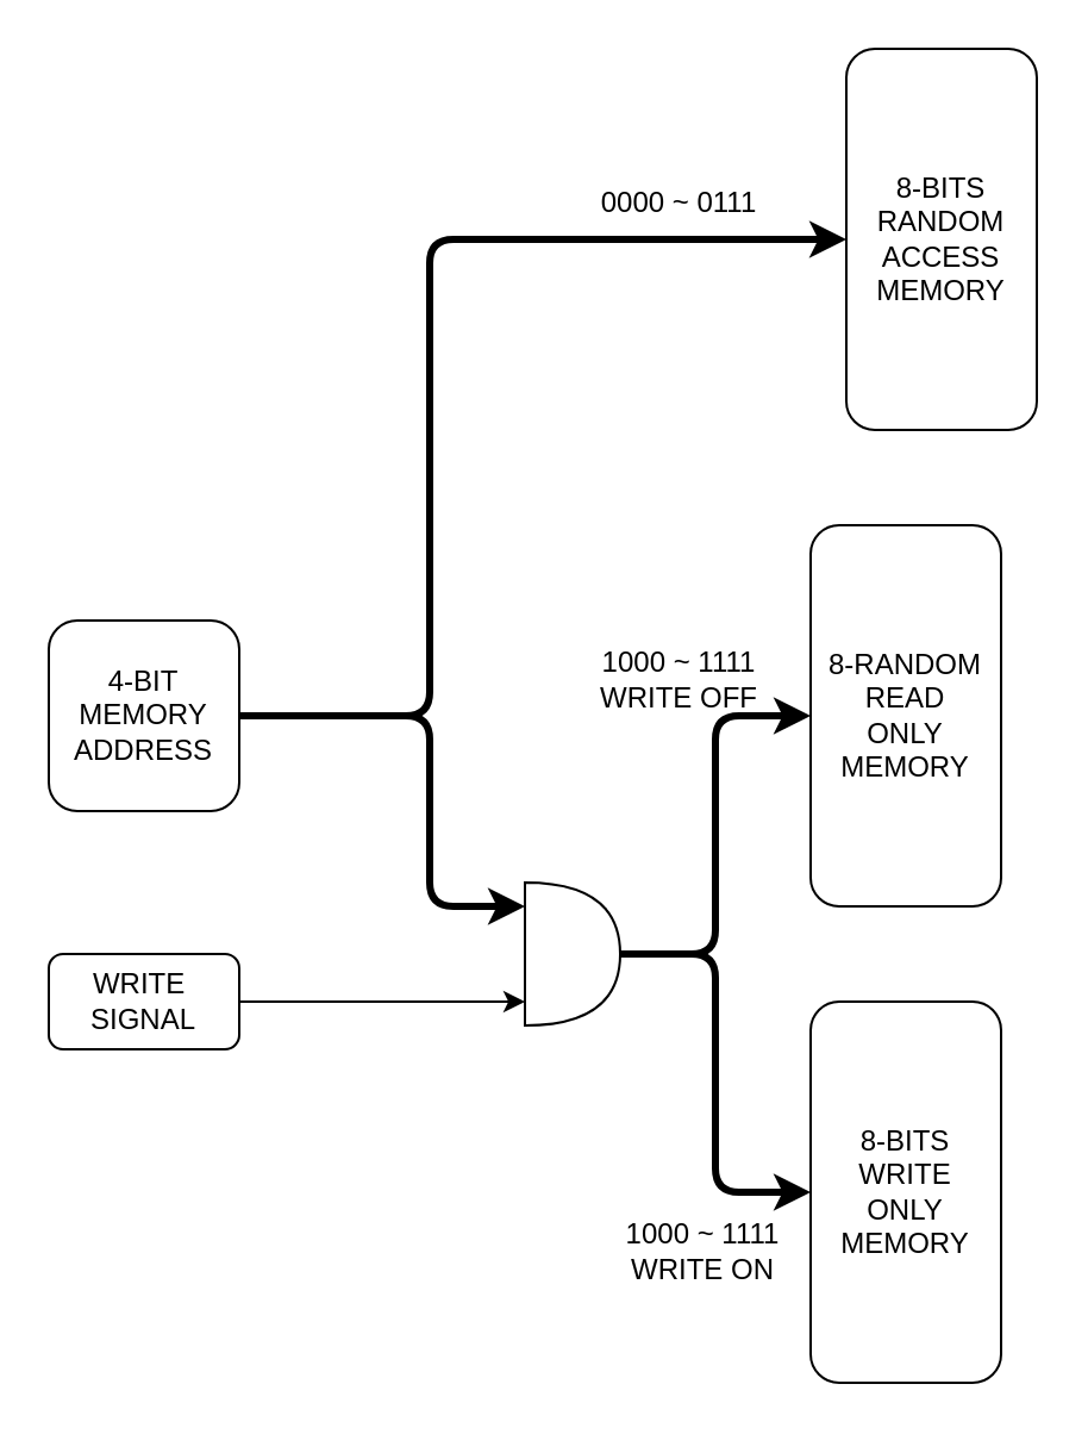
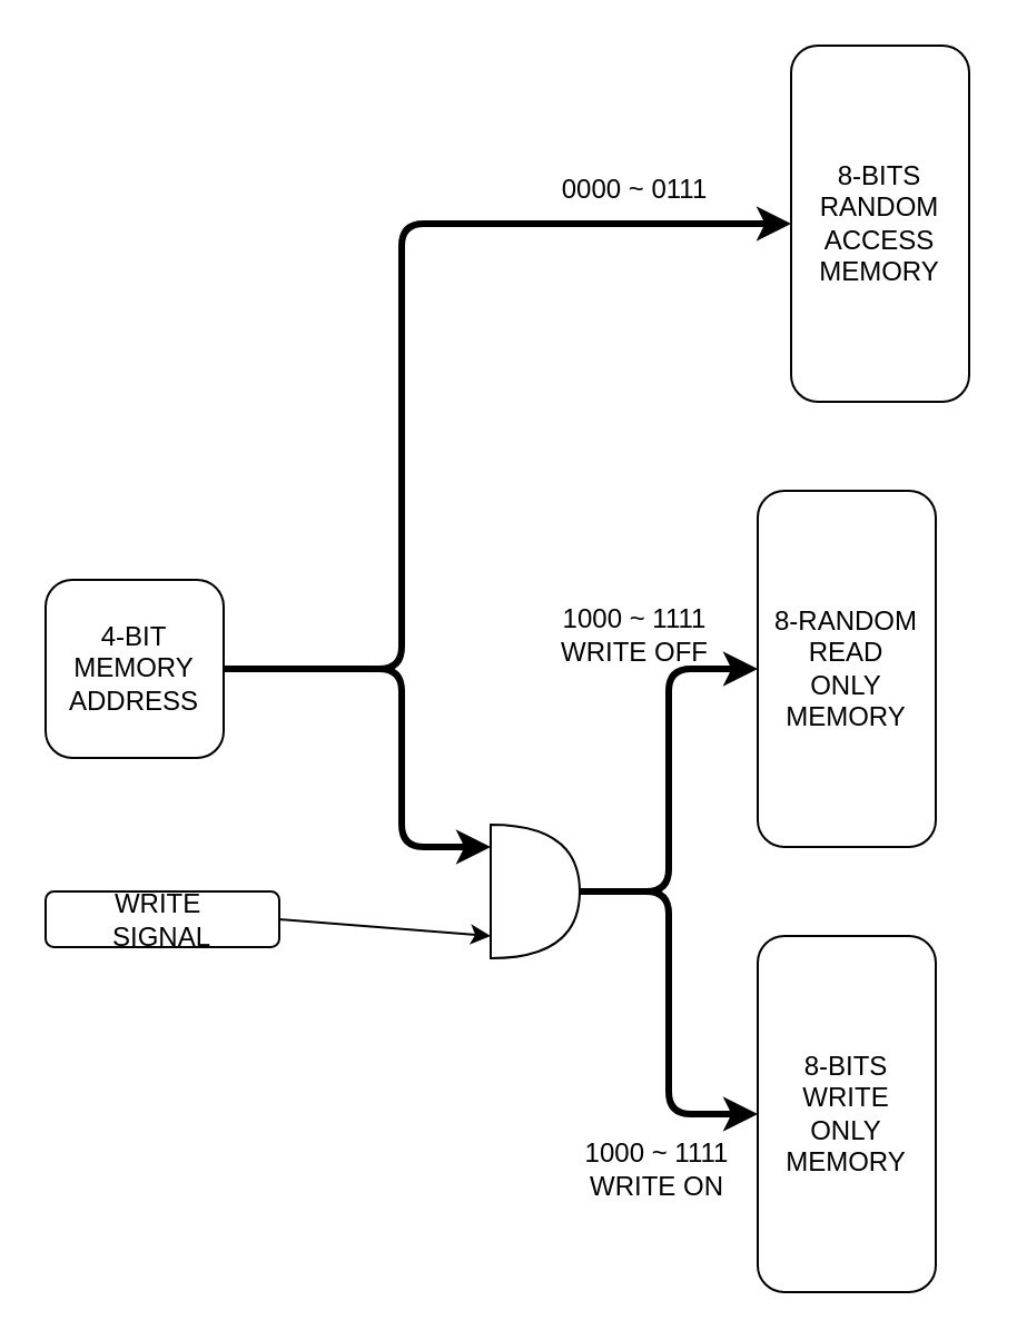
  <mxCell id="0" />
  <mxCell id="1" parent="0" />
  <mxCell id="2" value="4-BIT&lt;br&gt;MEMORY&lt;br&gt;ADDRESS" style="rounded=1;whiteSpace=wrap;html=1;" vertex="1" parent="1"><mxGeometry x="20" y="260" width="80" height="80" as="geometry" /></mxCell>
- <mxCell id="3" value="WRITE&amp;nbsp;&lt;br&gt;SIGNAL" style="rounded=1;whiteSpace=wrap;html=1;" vertex="1" parent="1"><mxGeometry x="20" y="400" width="80" height="40" as="geometry" /></mxCell>
+ <mxCell id="3" value="WRITE&amp;nbsp;&lt;br&gt;SIGNAL" style="rounded=1;whiteSpace=wrap;html=1;" vertex="1" parent="1"><mxGeometry x="20" y="400" width="105" height="25" as="geometry" /></mxCell>
  <mxCell id="4" value="8-BITS&lt;br&gt;RANDOM&lt;br&gt;ACCESS&lt;br&gt;MEMORY" style="rounded=1;whiteSpace=wrap;html=1;" vertex="1" parent="1"><mxGeometry x="355" y="20" width="80" height="160" as="geometry" /></mxCell>
  <mxCell id="5" value="8-RANDOM&lt;br&gt;READ&lt;br&gt;ONLY&lt;br&gt;MEMORY" style="rounded=1;whiteSpace=wrap;html=1;" vertex="1" parent="1"><mxGeometry x="340" y="220" width="80" height="160" as="geometry" /></mxCell>
  <mxCell id="6" value="8-BITS&lt;br&gt;WRITE&lt;br&gt;ONLY&lt;br&gt;MEMORY" style="rounded=1;whiteSpace=wrap;html=1;" vertex="1" parent="1"><mxGeometry x="340" y="420" width="80" height="160" as="geometry" /></mxCell>
  <mxCell id="7" value="" style="endArrow=classic;html=1;rounded=1;exitX=1;exitY=0.5;exitDx=0;exitDy=0;entryX=0;entryY=0.5;entryDx=0;entryDy=0;strokeWidth=3;" edge="1" parent="1" source="2" target="4"><mxGeometry width="50" height="50" relative="1" as="geometry"><mxPoint x="310" y="350" as="sourcePoint" /><mxPoint x="360" y="300" as="targetPoint" /><Array as="points"><mxPoint x="180" y="300" /><mxPoint x="180" y="100" /></Array></mxGeometry></mxCell>
  <mxCell id="8" value="0000 ~ 0111" style="text;html=1;strokeColor=none;fillColor=none;align=center;verticalAlign=middle;whiteSpace=wrap;rounded=0;" vertex="1" parent="1"><mxGeometry x="250" y="70" width="70" height="30" as="geometry" /></mxCell>
  <mxCell id="9" value="" style="endArrow=classic;html=1;rounded=1;strokeWidth=3;" edge="1" parent="1"><mxGeometry width="50" height="50" relative="1" as="geometry"><mxPoint x="100" y="300" as="sourcePoint" /><mxPoint x="220" y="380" as="targetPoint" /><Array as="points"><mxPoint x="180" y="300" /><mxPoint x="180" y="380" /></Array></mxGeometry></mxCell>
  <mxCell id="10" value="" style="endArrow=classic;html=1;rounded=1;strokeWidth=1;exitX=1;exitY=0.5;exitDx=0;exitDy=0;" edge="1" parent="1" source="3"><mxGeometry width="50" height="50" relative="1" as="geometry"><mxPoint x="260" y="390" as="sourcePoint" /><mxPoint x="220" y="420" as="targetPoint" /></mxGeometry></mxCell>
  <mxCell id="11" value="1000 ~ 1111&lt;br&gt;WRITE OFF" style="text;html=1;strokeColor=none;fillColor=none;align=center;verticalAlign=middle;whiteSpace=wrap;rounded=0;" vertex="1" parent="1"><mxGeometry x="250" y="270" width="70" height="30" as="geometry" /></mxCell>
  <mxCell id="12" value="" style="shape=or;whiteSpace=wrap;html=1;" vertex="1" parent="1"><mxGeometry x="220" y="370" width="40" height="60" as="geometry" /></mxCell>
  <mxCell id="13" value="" style="endArrow=classic;html=1;rounded=1;strokeWidth=3;exitX=1;exitY=0.5;exitDx=0;exitDy=0;exitPerimeter=0;entryX=0;entryY=0.5;entryDx=0;entryDy=0;" edge="1" parent="1" source="12" target="5"><mxGeometry width="50" height="50" relative="1" as="geometry"><mxPoint x="360" y="270" as="sourcePoint" /><mxPoint x="320" y="290" as="targetPoint" /><Array as="points"><mxPoint x="300" y="400" /><mxPoint x="300" y="300" /></Array></mxGeometry></mxCell>
  <mxCell id="14" value="1000 ~ 1111&lt;br&gt;WRITE ON" style="text;html=1;strokeColor=none;fillColor=none;align=center;verticalAlign=middle;whiteSpace=wrap;rounded=0;" vertex="1" parent="1"><mxGeometry x="260" y="510" width="70" height="30" as="geometry" /></mxCell>
  <mxCell id="15" value="" style="endArrow=classic;html=1;rounded=1;strokeWidth=3;entryX=0;entryY=0.5;entryDx=0;entryDy=0;exitX=1;exitY=0.5;exitDx=0;exitDy=0;exitPerimeter=0;" edge="1" parent="1" source="12" target="6"><mxGeometry width="50" height="50" relative="1" as="geometry"><mxPoint x="370" y="480" as="sourcePoint" /><mxPoint x="420" y="430" as="targetPoint" /><Array as="points"><mxPoint x="300" y="400" /><mxPoint x="300" y="500" /></Array></mxGeometry></mxCell>
